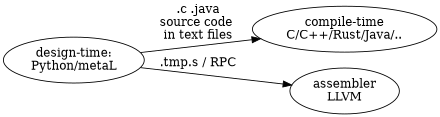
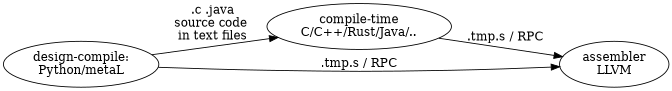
  digraph {
    rankdir=LR
-   n1 [label="design-time:\nPython/metaL"]
+   n1 [label="design-compile:\nPython/metaL"]
    n2 [label="compile-time\nC/C++/Rust/Java/.."]
    n3 [label="assembler\nLLVM"]
    n1 -> n2 [label=".c .java\nsource code \nin text files"]
    n1 -> n3 [label=".tmp.s / RPC"]
+   n2 -> n3 [label=".tmp.s / RPC"]
  }
